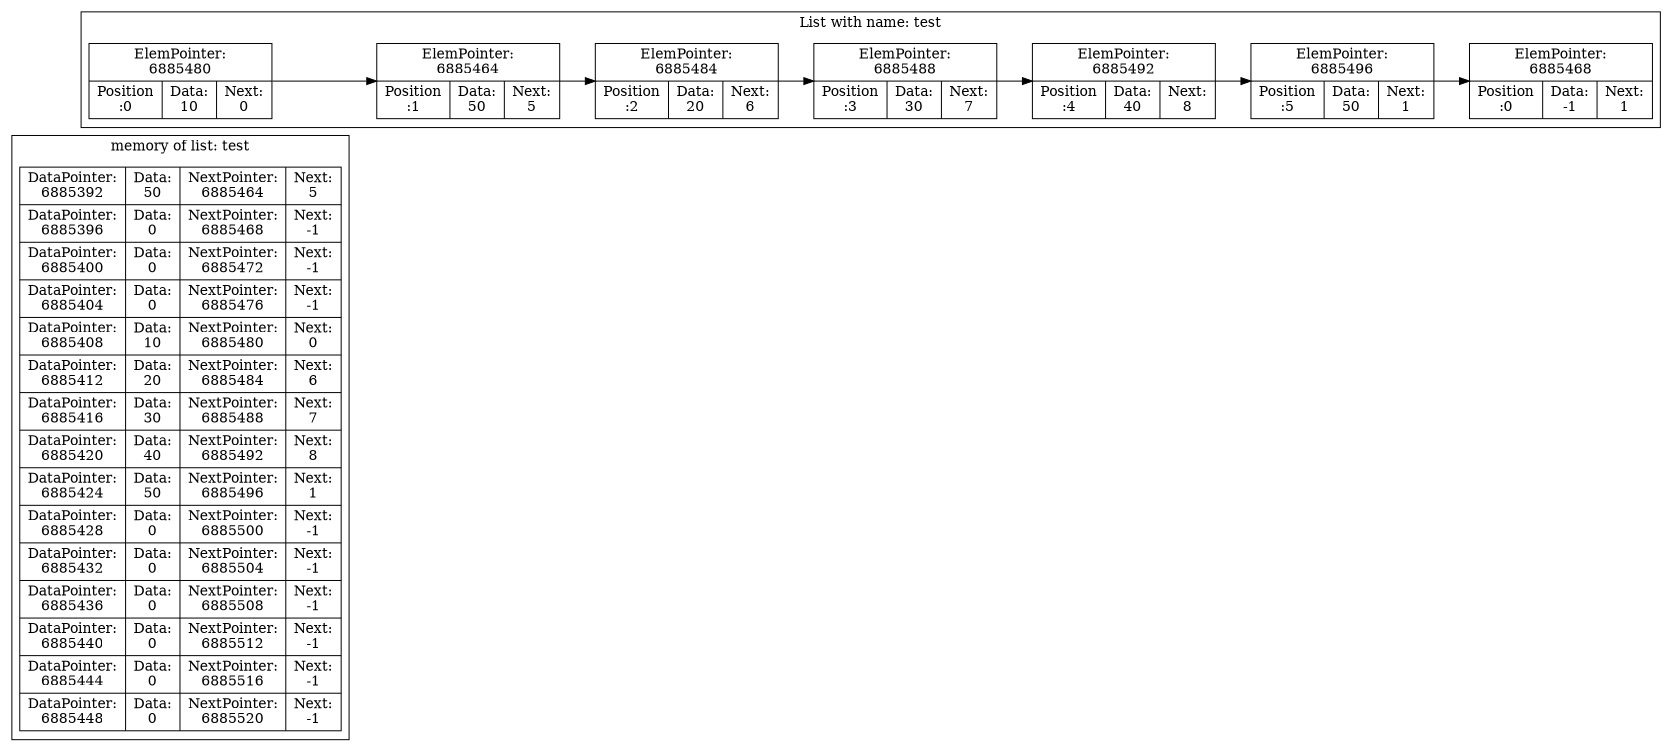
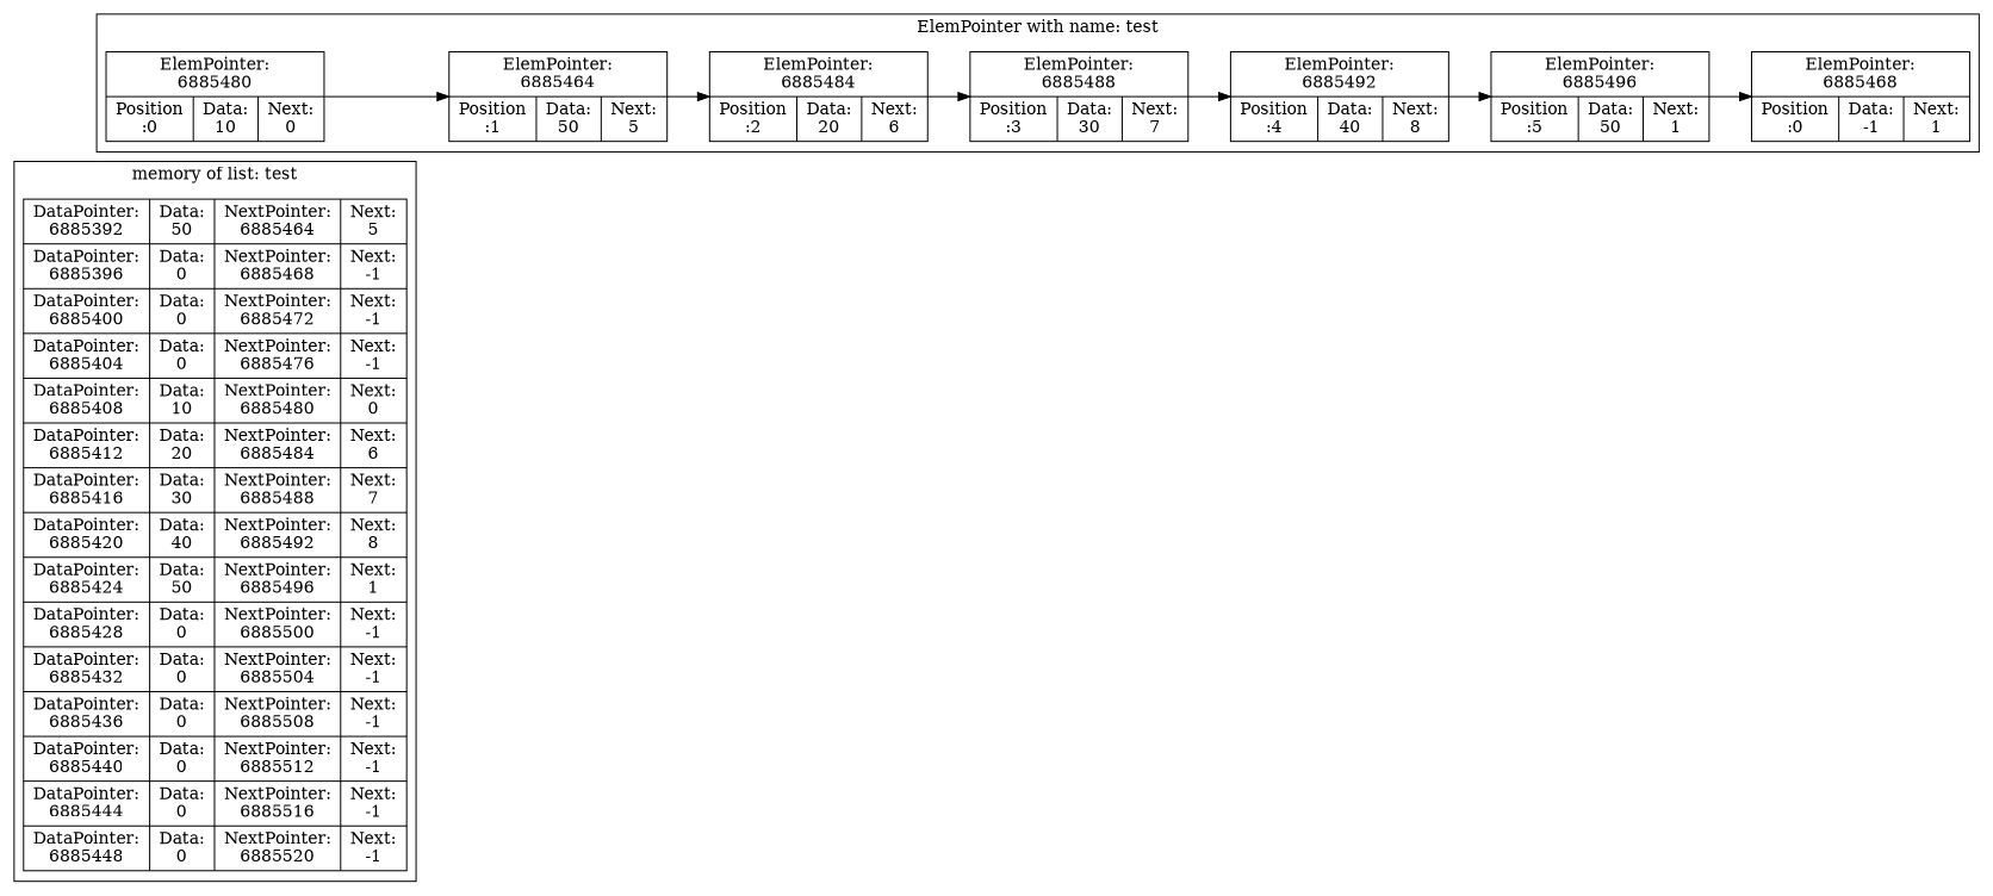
  digraph {
    rankdir=LR
    node [shape=record]
    n1 [label="{DataPointer:\n6885392 | Data:\n50 | NextPointer:\n6885464 | Next:\n5}| {DataPointer:\n6885396 | Data:\n0 | NextPointer:\n6885468 | Next:\n-1}| {DataPointer:\n6885400 | Data:\n0 | NextPointer:\n6885472 | Next:\n-1}| {DataPointer:\n6885404 | Data:\n0 | NextPointer:\n6885476 | Next:\n-1}| {DataPointer:\n6885408 | Data:\n10 | NextPointer:\n6885480 | Next:\n0}| {DataPointer:\n6885412 | Data:\n20 | NextPointer:\n6885484 | Next:\n6}| {DataPointer:\n6885416 | Data:\n30 | NextPointer:\n6885488 | Next:\n7}| {DataPointer:\n6885420 | Data:\n40 | NextPointer:\n6885492 | Next:\n8}| {DataPointer:\n6885424 | Data:\n50 | NextPointer:\n6885496 | Next:\n1}| {DataPointer:\n6885428 | Data:\n0 | NextPointer:\n6885500 | Next:\n-1}| {DataPointer:\n6885432 | Data:\n0 | NextPointer:\n6885504 | Next:\n-1}| {DataPointer:\n6885436 | Data:\n0 | NextPointer:\n6885508 | Next:\n-1}| {DataPointer:\n6885440 | Data:\n0 | NextPointer:\n6885512 | Next:\n-1}| {DataPointer:\n6885444 | Data:\n0 | NextPointer:\n6885516 | Next:\n-1}| {DataPointer:\n6885448 | Data:\n0 | NextPointer:\n6885520 | Next:\n-1}"]
    n2 [label="ElemPointer:\n6885480 | {Position\n:0 | Data:\n10 | Next:\n0}"]
    n3 [label="ElemPointer:\n6885464 | {Position\n:1 | Data:\n50 | Next:\n5}"]
    n4 [label="ElemPointer:\n6885484 | {Position\n:2 | Data:\n20 | Next:\n6}"]
    n5 [label="ElemPointer:\n6885488 | {Position\n:3 | Data:\n30 | Next:\n7}"]
    n6 [label="ElemPointer:\n6885492 | {Position\n:4 | Data:\n40 | Next:\n8}"]
    n7 [label="ElemPointer:\n6885496 | {Position\n:5 | Data:\n50 | Next:\n1}"]
    n8 [label="ElemPointer:\n6885468 | {Position\n:0 | Data:\n-1 | Next:\n1}"]
    subgraph cluster_1 {
      label="memory of list: test"
      n1
    }
    subgraph cluster_2 {
-     label="List with name: test"
+     label="ElemPointer with name: test"
      n2
      n3
      n4
      n5
      n6
      n7
      n8
    }
    n2 -> n3
    n3 -> n4
    n4 -> n5
    n5 -> n6
    n6 -> n7
    n7 -> n8
  }
